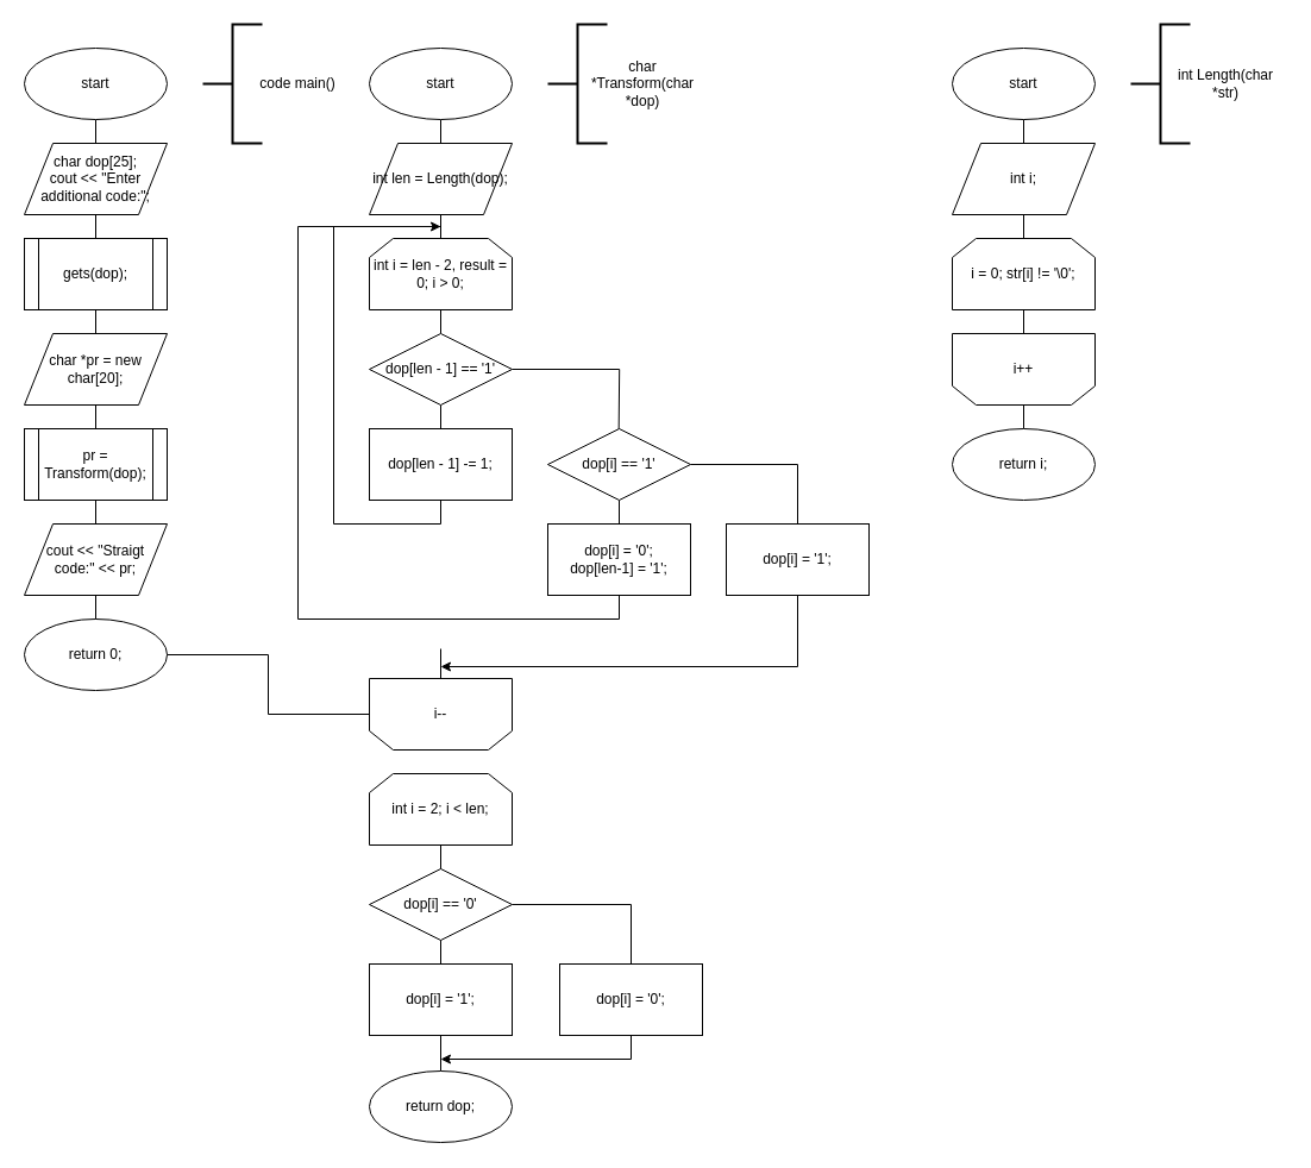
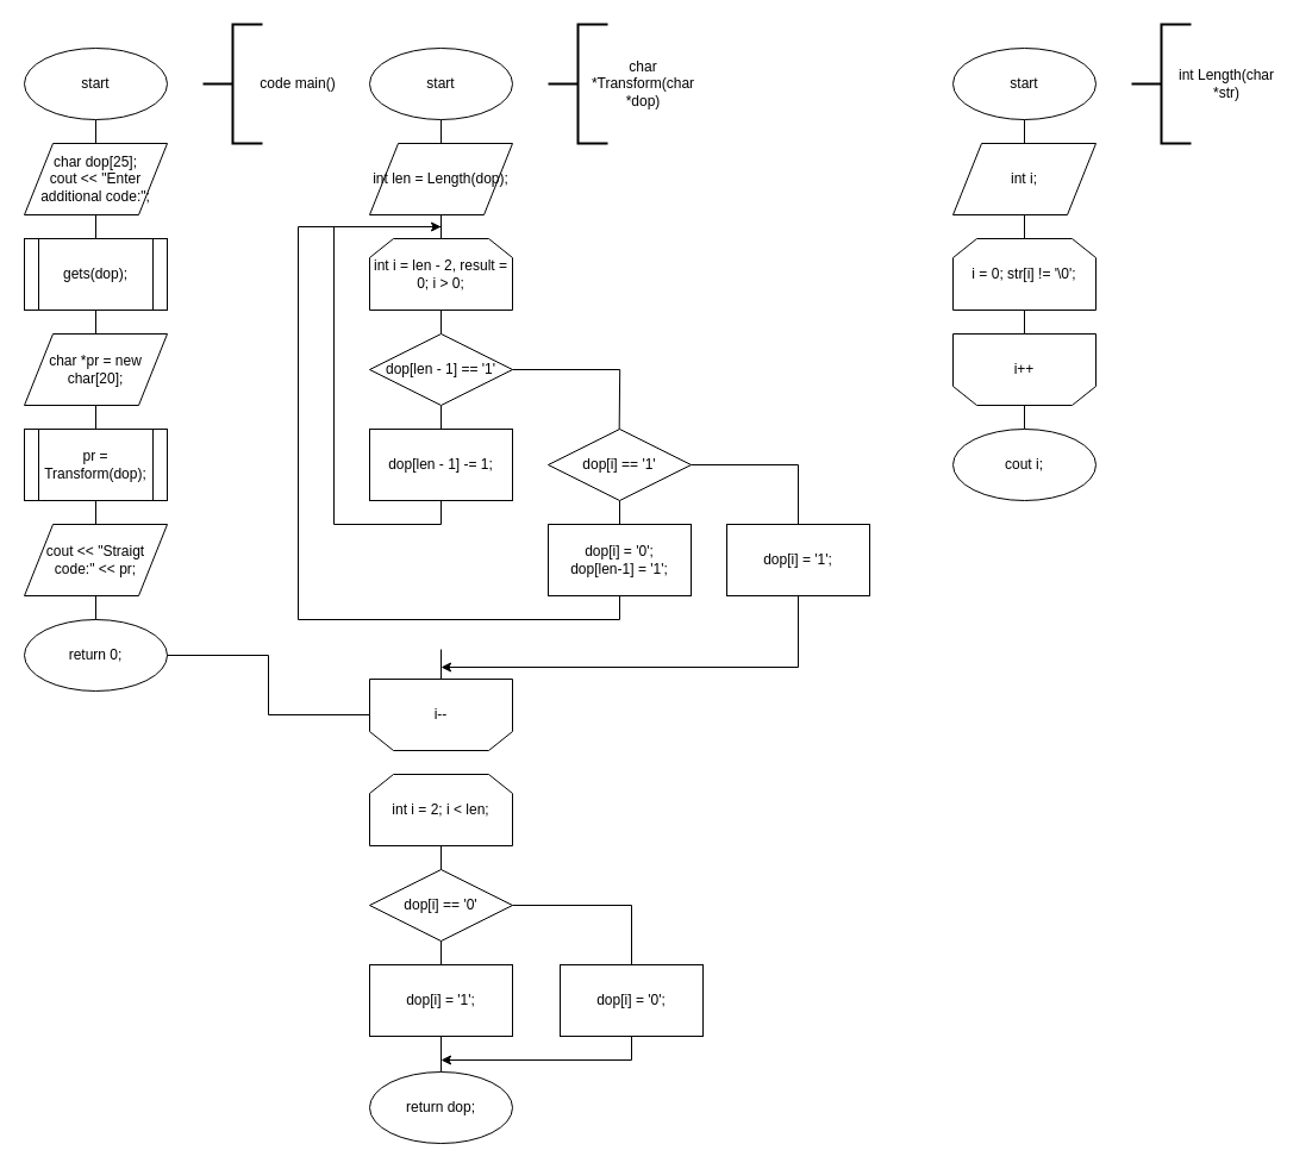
  <mxCell id="0" />
  <mxCell id="1" parent="0" />
  <mxCell id="2" style="edgeStyle=orthogonalEdgeStyle;rounded=0;orthogonalLoop=1;jettySize=auto;html=1;exitX=0.5;exitY=1;exitDx=0;exitDy=0;entryX=0.5;entryY=0;entryDx=0;entryDy=0;endArrow=none;endFill=0;" edge="1" parent="1" source="3" target="7"><mxGeometry relative="1" as="geometry" /></mxCell>
  <mxCell id="3" value="start" style="ellipse;whiteSpace=wrap;html=1;" vertex="1" parent="1"><mxGeometry x="20" y="40" width="120" height="60" as="geometry" /></mxCell>
  <mxCell id="4" value="" style="strokeWidth=2;html=1;shape=mxgraph.flowchart.annotation_2;align=left;labelPosition=right;pointerEvents=1;connectable=0;" vertex="1" parent="1"><mxGeometry x="170" y="20" width="50" height="100" as="geometry" /></mxCell>
  <mxCell id="5" value="code main()" style="text;html=1;strokeColor=none;fillColor=none;align=center;verticalAlign=middle;whiteSpace=wrap;rounded=0;" vertex="1" parent="1"><mxGeometry x="200" y="20" width="100" height="100" as="geometry" /></mxCell>
  <mxCell id="6" style="edgeStyle=orthogonalEdgeStyle;rounded=0;orthogonalLoop=1;jettySize=auto;html=1;exitX=0.5;exitY=1;exitDx=0;exitDy=0;entryX=0.5;entryY=0;entryDx=0;entryDy=0;endArrow=none;endFill=0;" edge="1" parent="1" source="7" target="9"><mxGeometry relative="1" as="geometry" /></mxCell>
  <mxCell id="7" value="&lt;div&gt;char dop[25];&lt;/div&gt;&lt;div&gt;cout &amp;lt;&amp;lt; &quot;Enter additional code:&quot;;&lt;/div&gt;" style="shape=parallelogram;perimeter=parallelogramPerimeter;whiteSpace=wrap;html=1;" vertex="1" parent="1"><mxGeometry x="20" y="120" width="120" height="60" as="geometry" /></mxCell>
  <mxCell id="8" style="edgeStyle=orthogonalEdgeStyle;rounded=0;orthogonalLoop=1;jettySize=auto;html=1;exitX=0.5;exitY=1;exitDx=0;exitDy=0;entryX=0.5;entryY=0;entryDx=0;entryDy=0;endArrow=none;endFill=0;" edge="1" parent="1" source="9" target="11"><mxGeometry relative="1" as="geometry" /></mxCell>
  <mxCell id="9" value="gets(dop);" style="shape=process;whiteSpace=wrap;html=1;backgroundOutline=1;" vertex="1" parent="1"><mxGeometry x="20" y="200" width="120" height="60" as="geometry" /></mxCell>
  <mxCell id="10" style="edgeStyle=orthogonalEdgeStyle;rounded=0;orthogonalLoop=1;jettySize=auto;html=1;exitX=0.5;exitY=1;exitDx=0;exitDy=0;entryX=0.5;entryY=0;entryDx=0;entryDy=0;endArrow=none;endFill=0;" edge="1" parent="1" source="11" target="13"><mxGeometry relative="1" as="geometry" /></mxCell>
  <mxCell id="11" value="char *pr = new char[20];" style="shape=parallelogram;perimeter=parallelogramPerimeter;whiteSpace=wrap;html=1;" vertex="1" parent="1"><mxGeometry x="20" y="280" width="120" height="60" as="geometry" /></mxCell>
  <mxCell id="12" style="edgeStyle=orthogonalEdgeStyle;rounded=0;orthogonalLoop=1;jettySize=auto;html=1;exitX=0.5;exitY=1;exitDx=0;exitDy=0;entryX=0.5;entryY=0;entryDx=0;entryDy=0;endArrow=none;endFill=0;" edge="1" parent="1" source="13" target="15"><mxGeometry relative="1" as="geometry" /></mxCell>
  <mxCell id="13" value="pr = Transform(dop);" style="shape=process;whiteSpace=wrap;html=1;backgroundOutline=1;" vertex="1" parent="1"><mxGeometry x="20" y="360" width="120" height="60" as="geometry" /></mxCell>
  <mxCell id="14" style="edgeStyle=orthogonalEdgeStyle;rounded=0;orthogonalLoop=1;jettySize=auto;html=1;exitX=0.5;exitY=1;exitDx=0;exitDy=0;endArrow=none;endFill=0;" edge="1" parent="1" source="15" target="16"><mxGeometry relative="1" as="geometry" /></mxCell>
  <mxCell id="15" value="cout &amp;lt;&amp;lt; &quot;Straigt code:&quot; &amp;lt;&amp;lt; pr;" style="shape=parallelogram;perimeter=parallelogramPerimeter;whiteSpace=wrap;html=1;" vertex="1" parent="1"><mxGeometry x="20" y="440" width="120" height="60" as="geometry" /></mxCell>
  <mxCell id="16" value="return 0;" style="ellipse;whiteSpace=wrap;html=1;" vertex="1" parent="1"><mxGeometry x="20" y="520" width="120" height="60" as="geometry" /></mxCell>
  <mxCell id="17" style="edgeStyle=orthogonalEdgeStyle;rounded=0;orthogonalLoop=1;jettySize=auto;html=1;exitX=0.5;exitY=1;exitDx=0;exitDy=0;entryX=0.5;entryY=0;entryDx=0;entryDy=0;endArrow=none;endFill=0;" edge="1" parent="1" source="18" target="22"><mxGeometry relative="1" as="geometry" /></mxCell>
  <mxCell id="18" value="start" style="ellipse;whiteSpace=wrap;html=1;" vertex="1" parent="1"><mxGeometry x="310" y="40" width="120" height="60" as="geometry" /></mxCell>
  <mxCell id="19" value="" style="strokeWidth=2;html=1;shape=mxgraph.flowchart.annotation_2;align=left;labelPosition=right;pointerEvents=1;connectable=0;" vertex="1" parent="1"><mxGeometry x="460" y="20" width="50" height="100" as="geometry" /></mxCell>
  <mxCell id="20" value="char *Transform(char *dop)" style="text;html=1;strokeColor=none;fillColor=none;align=center;verticalAlign=middle;whiteSpace=wrap;rounded=0;" vertex="1" parent="1"><mxGeometry x="490" y="20" width="100" height="100" as="geometry" /></mxCell>
  <mxCell id="21" style="edgeStyle=orthogonalEdgeStyle;rounded=0;orthogonalLoop=1;jettySize=auto;html=1;exitX=0.5;exitY=1;exitDx=0;exitDy=0;entryX=0.5;entryY=0;entryDx=0;entryDy=0;endArrow=none;endFill=0;" edge="1" parent="1" source="22" target="24"><mxGeometry relative="1" as="geometry" /></mxCell>
  <mxCell id="22" value="int len = Length(dop);" style="shape=parallelogram;perimeter=parallelogramPerimeter;whiteSpace=wrap;html=1;" vertex="1" parent="1"><mxGeometry x="310" y="120" width="120" height="60" as="geometry" /></mxCell>
  <mxCell id="23" style="edgeStyle=orthogonalEdgeStyle;rounded=0;orthogonalLoop=1;jettySize=auto;html=1;exitX=0.5;exitY=1;exitDx=0;exitDy=0;entryX=0.5;entryY=0;entryDx=0;entryDy=0;endArrow=none;endFill=0;" edge="1" parent="1" source="24" target="27"><mxGeometry relative="1" as="geometry" /></mxCell>
  <mxCell id="24" value="int i = len - 2, result = 0; i &amp;gt; 0;" style="shape=loopLimit;whiteSpace=wrap;html=1;" vertex="1" parent="1"><mxGeometry x="310" y="200" width="120" height="60" as="geometry" /></mxCell>
  <mxCell id="25" style="edgeStyle=orthogonalEdgeStyle;rounded=0;orthogonalLoop=1;jettySize=auto;html=1;exitX=0.5;exitY=1;exitDx=0;exitDy=0;entryX=0.5;entryY=0;entryDx=0;entryDy=0;endArrow=none;endFill=0;" edge="1" parent="1" source="27" target="29"><mxGeometry relative="1" as="geometry" /></mxCell>
  <mxCell id="26" style="edgeStyle=orthogonalEdgeStyle;rounded=0;orthogonalLoop=1;jettySize=auto;html=1;exitX=1;exitY=0.5;exitDx=0;exitDy=0;entryX=0.5;entryY=0;entryDx=0;entryDy=0;endArrow=none;endFill=0;" edge="1" parent="1" source="27"><mxGeometry relative="1" as="geometry"><mxPoint x="519.667" y="360.333" as="targetPoint" /></mxGeometry></mxCell>
  <mxCell id="27" value="dop[len - 1] == '1'" style="rhombus;whiteSpace=wrap;html=1;" vertex="1" parent="1"><mxGeometry x="310" y="280" width="120" height="60" as="geometry" /></mxCell>
  <mxCell id="28" style="edgeStyle=orthogonalEdgeStyle;rounded=0;orthogonalLoop=1;jettySize=auto;html=1;exitX=0.5;exitY=1;exitDx=0;exitDy=0;endArrow=classic;endFill=1;" edge="1" parent="1" source="29"><mxGeometry relative="1" as="geometry"><mxPoint x="370" y="190" as="targetPoint" /><Array as="points"><mxPoint x="370" y="440" /><mxPoint x="280" y="440" /><mxPoint x="280" y="190" /></Array></mxGeometry></mxCell>
  <mxCell id="29" value="dop[len - 1] -= 1;" style="rounded=0;whiteSpace=wrap;html=1;" vertex="1" parent="1"><mxGeometry x="310" y="360" width="120" height="60" as="geometry" /></mxCell>
  <mxCell id="30" style="edgeStyle=orthogonalEdgeStyle;rounded=0;orthogonalLoop=1;jettySize=auto;html=1;exitX=0.5;exitY=1;exitDx=0;exitDy=0;endArrow=none;endFill=0;" edge="1" parent="1" source="32"><mxGeometry relative="1" as="geometry"><mxPoint x="370" y="545" as="targetPoint" /></mxGeometry></mxCell>
  <mxCell id="31" value="" style="edgeStyle=orthogonalEdgeStyle;rounded=0;orthogonalLoop=1;jettySize=auto;html=1;endArrow=none;endFill=0;" edge="1" parent="1" source="32" target="16"><mxGeometry relative="1" as="geometry" /></mxCell>
  <mxCell id="32" value="i--" style="shape=loopLimit;whiteSpace=wrap;html=1;direction=west;" vertex="1" parent="1"><mxGeometry x="310" y="570" width="120" height="60" as="geometry" /></mxCell>
  <mxCell id="33" style="edgeStyle=orthogonalEdgeStyle;rounded=0;orthogonalLoop=1;jettySize=auto;html=1;exitX=0.5;exitY=1;exitDx=0;exitDy=0;entryX=0.5;entryY=0;entryDx=0;entryDy=0;endArrow=none;endFill=0;" edge="1" parent="1" source="35" target="37"><mxGeometry relative="1" as="geometry" /></mxCell>
  <mxCell id="34" style="edgeStyle=orthogonalEdgeStyle;rounded=0;orthogonalLoop=1;jettySize=auto;html=1;exitX=1;exitY=0.5;exitDx=0;exitDy=0;entryX=0.5;entryY=0;entryDx=0;entryDy=0;endArrow=none;endFill=0;" edge="1" parent="1" source="35" target="39"><mxGeometry relative="1" as="geometry" /></mxCell>
  <mxCell id="35" value="dop[i] == '1'" style="rhombus;whiteSpace=wrap;html=1;" vertex="1" parent="1"><mxGeometry x="460" y="360" width="120" height="60" as="geometry" /></mxCell>
  <mxCell id="36" style="edgeStyle=orthogonalEdgeStyle;rounded=0;orthogonalLoop=1;jettySize=auto;html=1;exitX=0.5;exitY=1;exitDx=0;exitDy=0;endArrow=none;endFill=0;" edge="1" parent="1" source="37"><mxGeometry relative="1" as="geometry"><mxPoint x="370" y="190" as="targetPoint" /><Array as="points"><mxPoint x="520" y="520" /><mxPoint x="250" y="520" /><mxPoint x="250" y="190" /></Array></mxGeometry></mxCell>
  <mxCell id="37" value="&lt;div&gt;dop[i] = '0';&lt;/div&gt;&lt;div&gt;dop[len-1] = '1';&lt;/div&gt;" style="rounded=0;whiteSpace=wrap;html=1;" vertex="1" parent="1"><mxGeometry x="460" y="440" width="120" height="60" as="geometry" /></mxCell>
  <mxCell id="38" style="edgeStyle=orthogonalEdgeStyle;rounded=0;orthogonalLoop=1;jettySize=auto;html=1;exitX=0.5;exitY=1;exitDx=0;exitDy=0;endArrow=classic;endFill=1;" edge="1" parent="1" source="39"><mxGeometry relative="1" as="geometry"><mxPoint x="370" y="560" as="targetPoint" /><Array as="points"><mxPoint x="670" y="560" /></Array></mxGeometry></mxCell>
  <mxCell id="39" value="dop[i] = '1';" style="rounded=0;whiteSpace=wrap;html=1;" vertex="1" parent="1"><mxGeometry x="610" y="440" width="120" height="60" as="geometry" /></mxCell>
  <mxCell id="40" value="" style="edgeStyle=orthogonalEdgeStyle;rounded=0;orthogonalLoop=1;jettySize=auto;html=1;endArrow=none;endFill=0;" edge="1" parent="1" source="41" target="44"><mxGeometry relative="1" as="geometry" /></mxCell>
  <mxCell id="41" value="int i = 2; i &amp;lt; len;" style="shape=loopLimit;whiteSpace=wrap;html=1;" vertex="1" parent="1"><mxGeometry x="310" y="650" width="120" height="60" as="geometry" /></mxCell>
  <mxCell id="42" value="" style="edgeStyle=orthogonalEdgeStyle;rounded=0;orthogonalLoop=1;jettySize=auto;html=1;endArrow=none;endFill=0;" edge="1" parent="1" source="44" target="46"><mxGeometry relative="1" as="geometry" /></mxCell>
  <mxCell id="43" style="edgeStyle=orthogonalEdgeStyle;rounded=0;orthogonalLoop=1;jettySize=auto;html=1;exitX=1;exitY=0.5;exitDx=0;exitDy=0;entryX=0.5;entryY=0;entryDx=0;entryDy=0;endArrow=none;endFill=0;" edge="1" parent="1" source="44" target="48"><mxGeometry relative="1" as="geometry" /></mxCell>
  <mxCell id="44" value="dop[i] == '0'" style="rhombus;whiteSpace=wrap;html=1;" vertex="1" parent="1"><mxGeometry x="310" y="730" width="120" height="60" as="geometry" /></mxCell>
  <mxCell id="45" style="edgeStyle=orthogonalEdgeStyle;rounded=0;orthogonalLoop=1;jettySize=auto;html=1;exitX=0.5;exitY=1;exitDx=0;exitDy=0;entryX=0.5;entryY=0;entryDx=0;entryDy=0;endArrow=none;endFill=0;" edge="1" parent="1" source="46" target="49"><mxGeometry relative="1" as="geometry" /></mxCell>
  <mxCell id="46" value="dop[i] = '1';" style="rounded=0;whiteSpace=wrap;html=1;" vertex="1" parent="1"><mxGeometry x="310" y="810" width="120" height="60" as="geometry" /></mxCell>
  <mxCell id="47" style="edgeStyle=orthogonalEdgeStyle;rounded=0;orthogonalLoop=1;jettySize=auto;html=1;exitX=0.5;exitY=1;exitDx=0;exitDy=0;endArrow=classic;endFill=1;" edge="1" parent="1" source="48"><mxGeometry relative="1" as="geometry"><mxPoint x="370" y="890" as="targetPoint" /><Array as="points"><mxPoint x="530" y="890" /></Array></mxGeometry></mxCell>
  <mxCell id="48" value="dop[i] = '0';" style="rounded=0;whiteSpace=wrap;html=1;" vertex="1" parent="1"><mxGeometry x="470" y="810" width="120" height="60" as="geometry" /></mxCell>
  <mxCell id="49" value="return dop;" style="ellipse;whiteSpace=wrap;html=1;" vertex="1" parent="1"><mxGeometry x="310" y="900" width="120" height="60" as="geometry" /></mxCell>
  <mxCell id="50" style="edgeStyle=orthogonalEdgeStyle;rounded=0;orthogonalLoop=1;jettySize=auto;html=1;exitX=0.5;exitY=1;exitDx=0;exitDy=0;endArrow=none;endFill=0;" edge="1" parent="1" source="51" target="55"><mxGeometry relative="1" as="geometry" /></mxCell>
  <mxCell id="51" value="start" style="ellipse;whiteSpace=wrap;html=1;" vertex="1" parent="1"><mxGeometry x="800" y="40" width="120" height="60" as="geometry" /></mxCell>
  <mxCell id="52" value="" style="strokeWidth=2;html=1;shape=mxgraph.flowchart.annotation_2;align=left;labelPosition=right;pointerEvents=1;connectable=0;" vertex="1" parent="1"><mxGeometry x="950" y="20" width="50" height="100" as="geometry" /></mxCell>
  <mxCell id="53" value="int Length(char *str)" style="text;html=1;strokeColor=none;fillColor=none;align=center;verticalAlign=middle;whiteSpace=wrap;rounded=0;" vertex="1" parent="1"><mxGeometry x="980" y="20" width="100" height="100" as="geometry" /></mxCell>
  <mxCell id="54" style="edgeStyle=orthogonalEdgeStyle;rounded=0;orthogonalLoop=1;jettySize=auto;html=1;exitX=0.5;exitY=1;exitDx=0;exitDy=0;entryX=0.5;entryY=0;entryDx=0;entryDy=0;endArrow=none;endFill=0;" edge="1" parent="1" source="55" target="57"><mxGeometry relative="1" as="geometry" /></mxCell>
  <mxCell id="55" value="int i;" style="shape=parallelogram;perimeter=parallelogramPerimeter;whiteSpace=wrap;html=1;" vertex="1" parent="1"><mxGeometry x="800" y="120" width="120" height="60" as="geometry" /></mxCell>
  <mxCell id="56" style="edgeStyle=orthogonalEdgeStyle;rounded=0;orthogonalLoop=1;jettySize=auto;html=1;exitX=0.5;exitY=1;exitDx=0;exitDy=0;entryX=0.5;entryY=1;entryDx=0;entryDy=0;endArrow=none;endFill=0;" edge="1" parent="1" source="57" target="59"><mxGeometry relative="1" as="geometry" /></mxCell>
  <mxCell id="57" value="i = 0; str[i] != '\0';" style="shape=loopLimit;whiteSpace=wrap;html=1;" vertex="1" parent="1"><mxGeometry x="800" y="200" width="120" height="60" as="geometry" /></mxCell>
  <mxCell id="58" style="edgeStyle=orthogonalEdgeStyle;rounded=0;orthogonalLoop=1;jettySize=auto;html=1;exitX=0.5;exitY=0;exitDx=0;exitDy=0;entryX=0.5;entryY=0;entryDx=0;entryDy=0;endArrow=none;endFill=0;" edge="1" parent="1" source="59" target="60"><mxGeometry relative="1" as="geometry" /></mxCell>
  <mxCell id="59" value="i++" style="shape=loopLimit;whiteSpace=wrap;html=1;direction=west;" vertex="1" parent="1"><mxGeometry x="800" y="280" width="120" height="60" as="geometry" /></mxCell>
- <mxCell id="60" value="return i;" style="ellipse;whiteSpace=wrap;html=1;" vertex="1" parent="1"><mxGeometry x="800" y="360" width="120" height="60" as="geometry" /></mxCell>
+ <mxCell id="60" value="cout i;" style="ellipse;whiteSpace=wrap;html=1;" vertex="1" parent="1"><mxGeometry x="800" y="360" width="120" height="60" as="geometry" /></mxCell>
